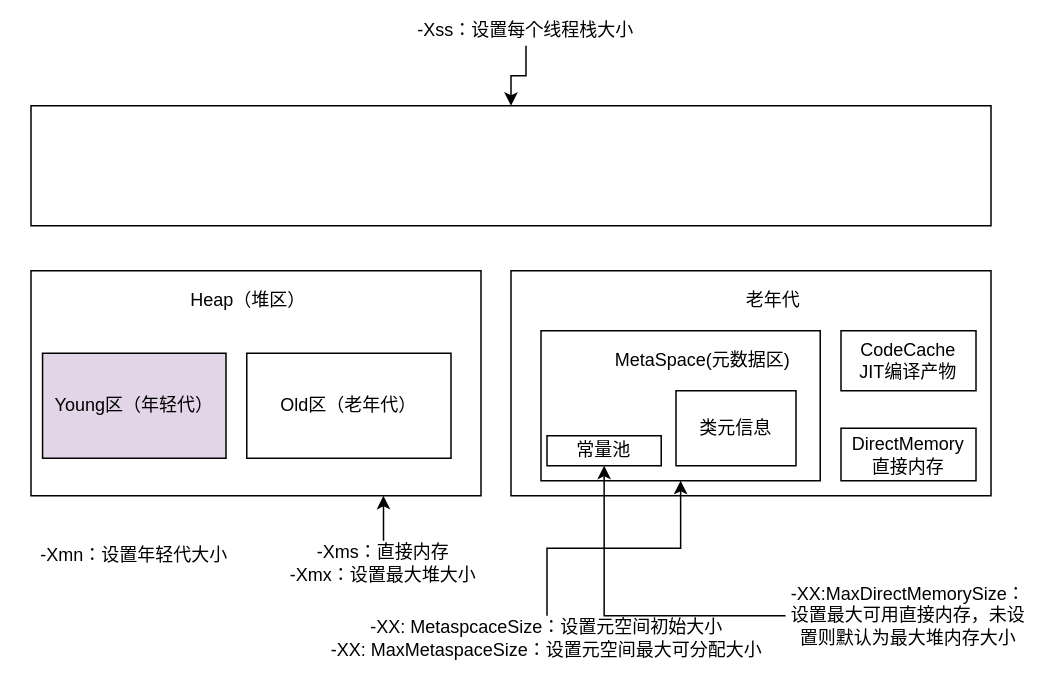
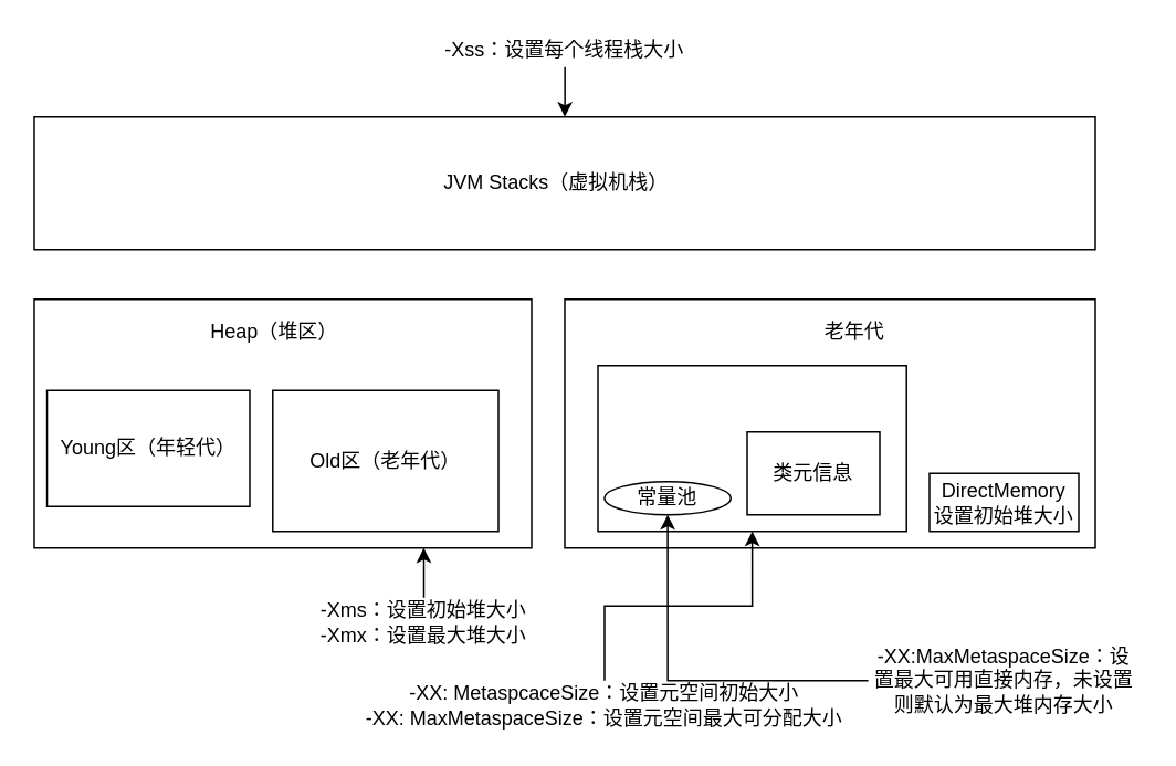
  <mxCell id="0" />
  <mxCell id="1" parent="0" />
  <mxCell id="2" value="" style="rounded=0;whiteSpace=wrap;html=1;" vertex="1" parent="1"><mxGeometry x="20" y="180" width="300" height="150" as="geometry" /></mxCell>
  <mxCell id="3" value="Heap（堆区）" style="text;html=1;strokeColor=none;fillColor=none;align=center;verticalAlign=middle;whiteSpace=wrap;rounded=0;" vertex="1" parent="1"><mxGeometry x="120" y="190" width="90" height="20" as="geometry" /></mxCell>
  <mxCell id="4" value="" style="rounded=0;whiteSpace=wrap;html=1;" vertex="1" parent="1"><mxGeometry x="20" y="70" width="640" height="80" as="geometry" /></mxCell>
+ <mxCell id="5" value="JVM Stacks（虚拟机栈）" style="text;html=1;strokeColor=none;fillColor=none;align=center;verticalAlign=middle;whiteSpace=wrap;rounded=0;" vertex="1" parent="1"><mxGeometry x="240" y="100" width="190" height="20" as="geometry" /></mxCell>
  <mxCell id="6" value="" style="rounded=0;whiteSpace=wrap;html=1;" vertex="1" parent="1"><mxGeometry x="340" y="180" width="320" height="150" as="geometry" /></mxCell>
  <mxCell id="7" value="老年代" style="text;html=1;strokeColor=none;fillColor=none;align=center;verticalAlign=middle;whiteSpace=wrap;rounded=0;" vertex="1" parent="1"><mxGeometry x="470" y="190" width="90" height="20" as="geometry" /></mxCell>
  <mxCell id="8" value="" style="rounded=0;whiteSpace=wrap;html=1;" vertex="1" parent="1"><mxGeometry x="360" y="220" width="186.15" height="100" as="geometry" /></mxCell>
- <mxCell id="9" value="MetaSpace(元数据区)" style="text;html=1;strokeColor=none;fillColor=none;align=center;verticalAlign=middle;whiteSpace=wrap;rounded=0;" vertex="1" parent="1"><mxGeometry x="408.08" y="230" width="120" height="20" as="geometry" /></mxCell>
- <mxCell id="10" value="CodeCache&lt;br&gt;JIT编译产物" style="rounded=0;whiteSpace=wrap;html=1;" vertex="1" parent="1"><mxGeometry x="560" y="220" width="90" height="40" as="geometry" /></mxCell>
- <mxCell id="11" value="DirectMemory&lt;br&gt;直接内存" style="rounded=0;whiteSpace=wrap;html=1;" vertex="1" parent="1"><mxGeometry x="560" y="285" width="90" height="35" as="geometry" /></mxCell>
+ <mxCell id="11" value="DirectMemory&lt;br&gt;设置初始堆大小" style="rounded=0;whiteSpace=wrap;html=1;" vertex="1" parent="1"><mxGeometry x="560" y="285" width="90" height="35" as="geometry" /></mxCell>
  <mxCell id="12" value="类元信息&lt;span style=&quot;color: rgba(0 , 0 , 0 , 0) ; font-family: monospace ; font-size: 0px&quot;&gt;%3CmxGraphModel%3E%3Croot%3E%3CmxCell%20id%3D%220%22%2F%3E%3CmxCell%20id%3D%221%22%20parent%3D%220%22%2F%3E%3CmxCell%20id%3D%222%22%20value%3D%22%E6%96%B9%E6%B3%95%E5%85%83%E4%BF%A1%E6%81%AF%22%20style%3D%22rounded%3D0%3BwhiteSpace%3Dwrap%3Bhtml%3D1%3B%22%20vertex%3D%221%22%20parent%3D%221%22%3E%3CmxGeometry%20x%3D%22414.0%22%20y%3D%22320%22%20width%3D%2276.15%22%20height%3D%2220%22%20as%3D%22geometry%22%2F%3E%3C%2FmxCell%3E%3C%2Froot%3E%3C%2FmxGraphModel%3E&lt;/span&gt;" style="rounded=0;whiteSpace=wrap;html=1;" vertex="1" parent="1"><mxGeometry x="450.01" y="260" width="79.99" height="50" as="geometry" /></mxCell>
- <mxCell id="13" value="常量池" style="rounded=0;whiteSpace=wrap;html=1;" vertex="1" parent="1"><mxGeometry x="364" y="290" width="76.15" height="20" as="geometry" /></mxCell>
- <mxCell id="14" value="Old区（老年代）" style="rounded=0;whiteSpace=wrap;html=1;" vertex="1" parent="1"><mxGeometry x="163.85" y="235" width="136.15" height="70" as="geometry" /></mxCell>
- <mxCell id="15" value="Young区（年轻代）" style="rounded=0;whiteSpace=wrap;html=1;fillColor=#e1d5e7;" vertex="1" parent="1"><mxGeometry x="27.7" y="235" width="122.3" height="70" as="geometry" /></mxCell>
- <mxCell id="16" value="-Xmn：设置年轻代大小" style="text;html=1;strokeColor=none;fillColor=none;align=center;verticalAlign=middle;whiteSpace=wrap;rounded=0;" vertex="1" parent="1"><mxGeometry x="23.85" y="360" width="130" height="20" as="geometry" /></mxCell>
+ <mxCell id="13" value="常量池" style="ellipse;whiteSpace=wrap;html=1;" vertex="1" parent="1"><mxGeometry x="364" y="290" width="76.15" height="20" as="geometry" /></mxCell>
+ <mxCell id="14" value="Old区（老年代）" style="rounded=0;whiteSpace=wrap;html=1;" vertex="1" parent="1"><mxGeometry x="163.85" y="235" width="136.15" height="85" as="geometry" /></mxCell>
+ <mxCell id="15" value="Young区（年轻代）" style="rounded=0;whiteSpace=wrap;html=1;" vertex="1" parent="1"><mxGeometry x="27.7" y="235" width="122.3" height="70" as="geometry" /></mxCell>
  <mxCell id="17" style="edgeStyle=orthogonalEdgeStyle;rounded=0;orthogonalLoop=1;jettySize=auto;html=1;" edge="1" parent="1" source="18" target="4"><mxGeometry relative="1" as="geometry" /></mxCell>
- <mxCell id="18" value="-Xss：设置每个线程栈大小" style="text;html=1;strokeColor=none;fillColor=none;align=center;verticalAlign=middle;whiteSpace=wrap;rounded=0;" vertex="1" parent="1"><mxGeometry x="263.85" y="10" width="172.3" height="20" as="geometry" /></mxCell>
+ <mxCell id="18" value="-Xss：设置每个线程栈大小" style="text;html=1;strokeColor=none;fillColor=none;align=center;verticalAlign=middle;whiteSpace=wrap;rounded=0;" vertex="1" parent="1"><mxGeometry x="253.85" y="20" width="172.3" height="20" as="geometry" /></mxCell>
  <mxCell id="19" style="edgeStyle=orthogonalEdgeStyle;rounded=0;orthogonalLoop=1;jettySize=auto;html=1;entryX=0.783;entryY=1;entryDx=0;entryDy=0;entryPerimeter=0;" edge="1" parent="1" source="20" target="2"><mxGeometry relative="1" as="geometry" /></mxCell>
- <mxCell id="20" value="-Xms：直接内存&lt;br&gt;-Xmx：设置最大堆大小" style="text;html=1;strokeColor=none;fillColor=none;align=center;verticalAlign=middle;whiteSpace=wrap;rounded=0;" vertex="1" parent="1"><mxGeometry x="180" y="360" width="150" height="30" as="geometry" /></mxCell>
+ <mxCell id="20" value="-Xms：设置初始堆大小&lt;br&gt;-Xmx：设置最大堆大小" style="text;html=1;strokeColor=none;fillColor=none;align=center;verticalAlign=middle;whiteSpace=wrap;rounded=0;" vertex="1" parent="1"><mxGeometry x="180" y="360" width="150" height="30" as="geometry" /></mxCell>
  <mxCell id="21" style="edgeStyle=orthogonalEdgeStyle;rounded=0;orthogonalLoop=1;jettySize=auto;html=1;entryX=0.5;entryY=1;entryDx=0;entryDy=0;" edge="1" parent="1" source="22" target="8"><mxGeometry relative="1" as="geometry" /></mxCell>
  <mxCell id="22" value="-XX: MetaspcaceSize：设置元空间初始大小&lt;br&gt;-XX: MaxMetaspaceSize：设置元空间最大可分配大小" style="text;html=1;strokeColor=none;fillColor=none;align=center;verticalAlign=middle;whiteSpace=wrap;rounded=0;" vertex="1" parent="1"><mxGeometry x="214" y="410" width="300" height="30" as="geometry" /></mxCell>
  <mxCell id="23" style="edgeStyle=orthogonalEdgeStyle;rounded=0;orthogonalLoop=1;jettySize=auto;html=1;" edge="1" parent="1" source="24" target="13"><mxGeometry relative="1" as="geometry" /></mxCell>
- <mxCell id="24" value="-XX:MaxDirectMemorySize：设置最大可用直接内存，未设置则默认为最大堆内存大小&lt;br&gt;" style="text;html=1;strokeColor=none;fillColor=none;align=center;verticalAlign=middle;whiteSpace=wrap;rounded=0;" vertex="1" parent="1"><mxGeometry x="523.07" y="380" width="163.85" height="60" as="geometry" /></mxCell>
+ <mxCell id="24" value="-XX:MaxMetaspaceSize：设置最大可用直接内存，未设置则默认为最大堆内存大小&lt;br&gt;" style="text;html=1;strokeColor=none;fillColor=none;align=center;verticalAlign=middle;whiteSpace=wrap;rounded=0;" vertex="1" parent="1"><mxGeometry x="523.07" y="380" width="163.85" height="60" as="geometry" /></mxCell>
